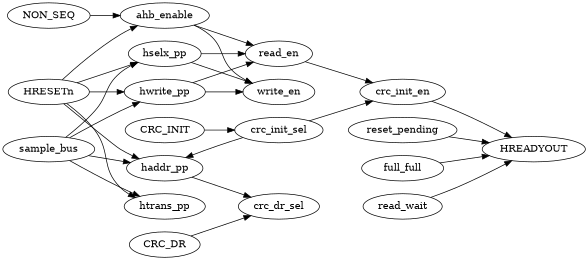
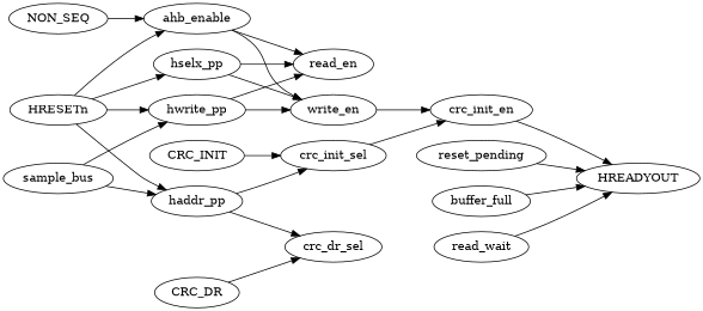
  strict digraph {
    rankdir=LR
    node [complexity=14 importance=0.0721462254394 rank=0.0103066036342]
    ahb_enable [importance=0.137473310227 rank=0.00981952215907]
    write_en [complexity=10 importance=0.109454867493 rank=0.0109454867493]
    read_en [complexity=10 importance=0.119693734363 rank=0.0119693734363]
    crc_init_en [complexity=7 importance=0.0798783355668 rank=0.0114111907953]
    HREADYOUT [complexity=0 importance=0.060901187397 rank=0.0]
    reset_pending [complexity=7]
-   buffer_full [complexity=7 label=full_full]
+   buffer_full [complexity=7]
    NON_SEQ [complexity=17 importance=0.148718348269 rank=0.00874813813349]
    sample_bus [importance=0.168599916045 rank=0.0120428511461]
    hwrite_pp [importance=0.131756689427 rank=0.00941119210192]
    hselx_pp [importance=0.132459506451 rank=0.00946139331795]
    haddr_pp [complexity=13 importance=0.121277905437 rank=0.00932906964901]
-   htrans_pp [complexity=17 importance=0.159775132161 rank=0.00939853718592]
    crc_dr_sel [complexity=10 importance=0.0973845778388 rank=0.00973845778388]
    crc_init_sel [complexity=10 importance=0.0989760835034 rank=0.00989760835034]
    CRC_DR [complexity=13 importance=0.108629615881 rank=0.00835612429856]
    read_wait [complexity=7]
    HRESETn [importance=0.13252294348 rank=0.00946592453425]
    CRC_INIT [complexity=13 importance=0.110221121546 rank=0.00847854781122]
    ahb_enable -> write_en
    ahb_enable -> read_en
-   read_en -> crc_init_en
+   write_en -> crc_init_en
    crc_init_en -> HREADYOUT
    reset_pending -> HREADYOUT
    buffer_full -> HREADYOUT
    NON_SEQ -> ahb_enable
    sample_bus -> hwrite_pp
-   sample_bus -> hselx_pp
    sample_bus -> haddr_pp
-   sample_bus -> htrans_pp
    hwrite_pp -> write_en
    hwrite_pp -> read_en
    hselx_pp -> write_en
    hselx_pp -> read_en
    haddr_pp -> crc_dr_sel
-   crc_init_sel -> haddr_pp
+   haddr_pp -> crc_init_sel
    crc_init_sel -> crc_init_en
    CRC_DR -> crc_dr_sel
    read_wait -> HREADYOUT
    HRESETn -> ahb_enable
    HRESETn -> hwrite_pp
    HRESETn -> hselx_pp
    HRESETn -> haddr_pp
-   HRESETn -> htrans_pp
    CRC_INIT -> crc_init_sel
  }
